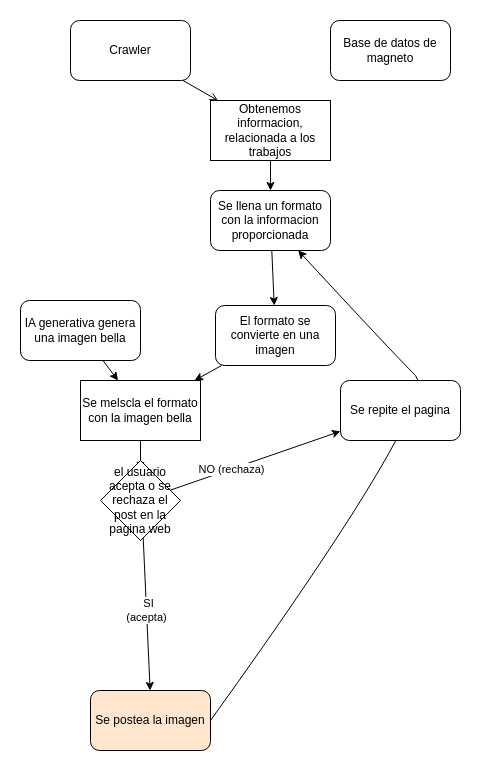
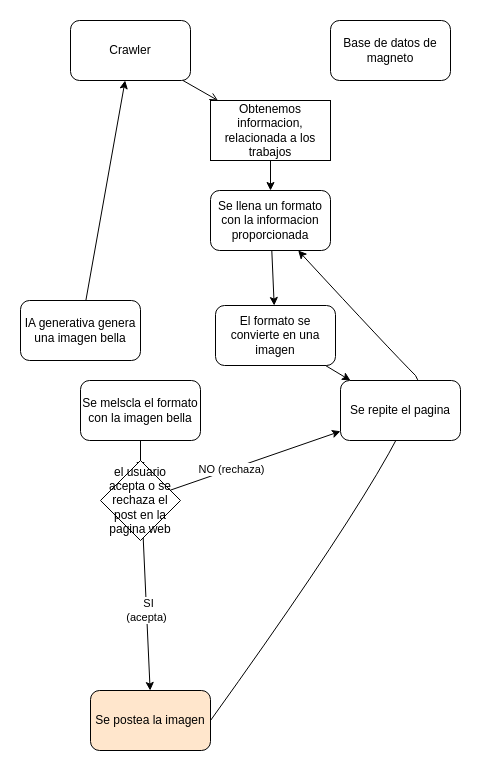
  <mxCell id="0" />
  <mxCell id="1" parent="0" />
  <mxCell id="2" value="Obtenemos informacion, relacionada a los trabajos" style="rounded=0;whiteSpace=wrap;html=1;" vertex="1" parent="1"><mxGeometry x="210" y="100" width="120" height="60" as="geometry" /></mxCell>
  <mxCell id="3" value="Crawler" style="rounded=1;whiteSpace=wrap;html=1;" vertex="1" parent="1"><mxGeometry x="70" y="20" width="120" height="60" as="geometry" /></mxCell>
  <mxCell id="4" value="Base de datos de magneto" style="rounded=1;whiteSpace=wrap;html=1;" vertex="1" parent="1"><mxGeometry x="330" y="20" width="120" height="60" as="geometry" /></mxCell>
  <mxCell id="5" value="" style="endArrow=open;html=1;rounded=0;" edge="1" parent="1" source="3" target="2"><mxGeometry width="50" height="50" relative="1" as="geometry"><mxPoint x="390" y="330" as="sourcePoint" /><mxPoint x="440" y="280" as="targetPoint" /></mxGeometry></mxCell>
  <mxCell id="6" value="Se llena un formato con la informacion proporcionada" style="rounded=1;whiteSpace=wrap;html=1;" vertex="1" parent="1"><mxGeometry x="210" y="190" width="120" height="60" as="geometry" /></mxCell>
  <mxCell id="7" value="El formato se convierte en una imagen" style="rounded=1;whiteSpace=wrap;html=1;" vertex="1" parent="1"><mxGeometry x="215" y="305" width="120" height="60" as="geometry" /></mxCell>
  <mxCell id="8" value="" style="endArrow=classic;html=1;rounded=0;" edge="1" parent="1" source="6" target="7"><mxGeometry width="50" height="50" relative="1" as="geometry"><mxPoint x="390" y="330" as="sourcePoint" /><mxPoint x="440" y="280" as="targetPoint" /></mxGeometry></mxCell>
  <mxCell id="9" value="IA generativa genera una imagen bella" style="rounded=1;whiteSpace=wrap;html=1;" vertex="1" parent="1"><mxGeometry x="20" y="300" width="120" height="60" as="geometry" /></mxCell>
- <mxCell id="10" value="Se melscla el formato con la imagen bella" style="whiteSpace=wrap;html=1;rounded=0;" vertex="1" parent="1"><mxGeometry x="80" y="380" width="120" height="60" as="geometry" /></mxCell>
+ <mxCell id="10" value="Se melscla el formato con la imagen bella" style="rounded=1;whiteSpace=wrap;html=1;" vertex="1" parent="1"><mxGeometry x="80" y="380" width="120" height="60" as="geometry" /></mxCell>
  <mxCell id="11" value="" style="endArrow=classic;html=1;rounded=0;" edge="1" parent="1" source="2" target="6"><mxGeometry width="50" height="50" relative="1" as="geometry"><mxPoint x="390" y="330" as="sourcePoint" /><mxPoint x="440" y="280" as="targetPoint" /></mxGeometry></mxCell>
- <mxCell id="12" value="" style="endArrow=classic;html=1;rounded=0;" edge="1" parent="1" source="7" target="10"><mxGeometry width="50" height="50" relative="1" as="geometry"><mxPoint x="390" y="330" as="sourcePoint" /><mxPoint x="440" y="280" as="targetPoint" /></mxGeometry></mxCell>
- <mxCell id="13" value="" style="endArrow=classic;html=1;rounded=0;" edge="1" parent="1" source="9" target="10"><mxGeometry width="50" height="50" relative="1" as="geometry"><mxPoint x="390" y="330" as="sourcePoint" /><mxPoint x="440" y="280" as="targetPoint" /></mxGeometry></mxCell>
+ <mxCell id="12" value="" style="endArrow=classic;html=1;rounded=0;" edge="1" parent="1" source="7" target="19"><mxGeometry width="50" height="50" relative="1" as="geometry"><mxPoint x="390" y="330" as="sourcePoint" /><mxPoint x="440" y="280" as="targetPoint" /></mxGeometry></mxCell>
+ <mxCell id="13" value="" style="endArrow=classic;html=1;rounded=0;" edge="1" parent="1" source="9" target="3"><mxGeometry width="50" height="50" relative="1" as="geometry"><mxPoint x="390" y="330" as="sourcePoint" /><mxPoint x="440" y="280" as="targetPoint" /></mxGeometry></mxCell>
  <mxCell id="14" value="" style="endArrow=classic;html=1;rounded=0;" edge="1" parent="1" source="10"><mxGeometry width="50" height="50" relative="1" as="geometry"><mxPoint x="390" y="330" as="sourcePoint" /><mxPoint x="140" y="470" as="targetPoint" /></mxGeometry></mxCell>
  <mxCell id="15" value="Se postea la imagen" style="rounded=1;whiteSpace=wrap;html=1;fillColor=#ffe6cc;" vertex="1" parent="1"><mxGeometry x="90" y="690" width="120" height="60" as="geometry" /></mxCell>
  <mxCell id="16" value="&lt;br&gt;(acepta)" style="endArrow=classic;html=1;rounded=0;" edge="1" parent="1"><mxGeometry width="50" height="50" relative="1" as="geometry"><mxPoint x="142.364" y="530" as="sourcePoint" /><mxPoint x="149.636" y="690" as="targetPoint" /></mxGeometry></mxCell>
  <mxCell id="17" value="SI" style="edgeLabel;html=1;align=center;verticalAlign=middle;resizable=0;points=[];" vertex="1" connectable="0" parent="16"><mxGeometry x="-0.086" y="2" relative="1" as="geometry"><mxPoint as="offset" /></mxGeometry></mxCell>
  <mxCell id="18" value="" style="curved=1;endArrow=classic;html=1;rounded=0;exitX=1;exitY=0.5;exitDx=0;exitDy=0;" edge="1" parent="1" source="15" target="6"><mxGeometry width="50" height="50" relative="1" as="geometry"><mxPoint x="390" y="400" as="sourcePoint" /><mxPoint x="440" y="350" as="targetPoint" /><Array as="points"><mxPoint x="440" y="400" /><mxPoint x="390" y="350" /></Array></mxGeometry></mxCell>
  <mxCell id="19" value="Se repite el pagina" style="rounded=1;whiteSpace=wrap;html=1;" vertex="1" parent="1"><mxGeometry x="340" y="380" width="120" height="60" as="geometry" /></mxCell>
  <mxCell id="20" value="el usuario acepta o se rechaza el post en la pagina web" style="rhombus;whiteSpace=wrap;html=1;" vertex="1" parent="1"><mxGeometry x="100" y="460" width="80" height="80" as="geometry" /></mxCell>
  <mxCell id="21" value="" style="endArrow=classic;html=1;rounded=0;" edge="1" parent="1" source="20" target="19"><mxGeometry width="50" height="50" relative="1" as="geometry"><mxPoint x="360" y="590" as="sourcePoint" /><mxPoint x="410" y="540" as="targetPoint" /></mxGeometry></mxCell>
  <mxCell id="22" value="NO (rechaza)" style="edgeLabel;html=1;align=center;verticalAlign=middle;resizable=0;points=[];" vertex="1" connectable="0" parent="21"><mxGeometry x="-0.292" relative="1" as="geometry"><mxPoint as="offset" /></mxGeometry></mxCell>
